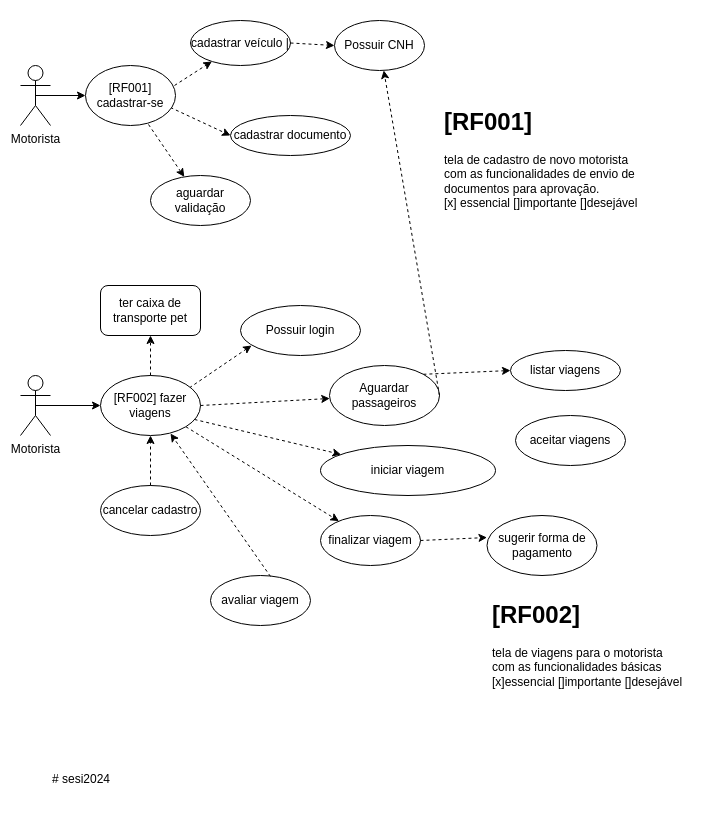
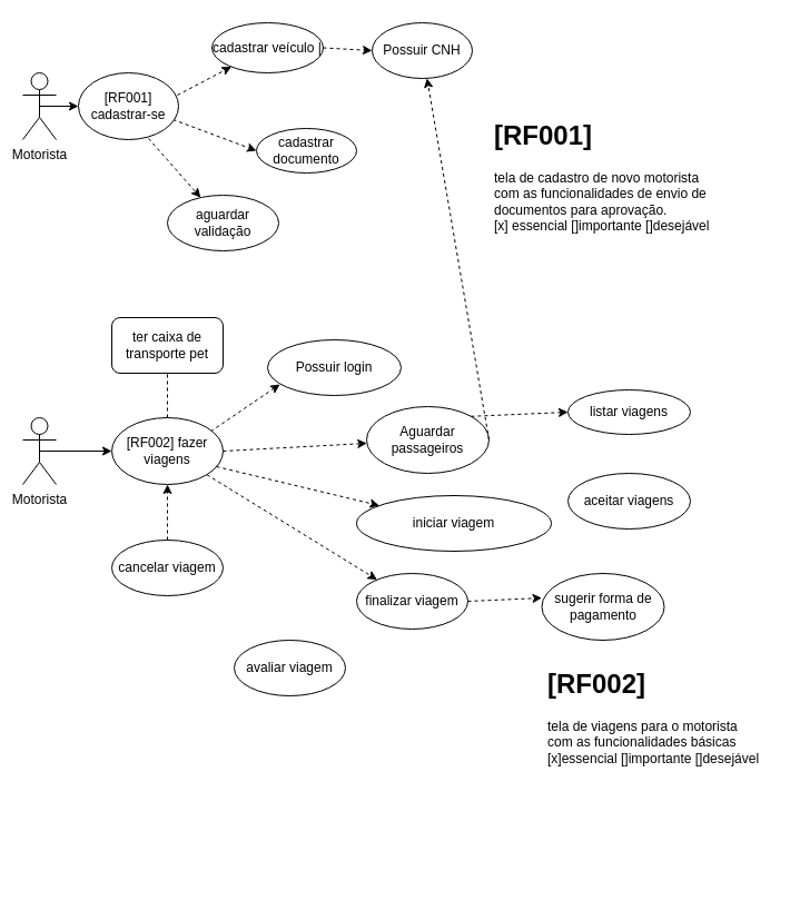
  <mxCell id="0" />
  <mxCell id="1" parent="0" />
  <mxCell id="2" value="Motorista" style="shape=umlActor;verticalLabelPosition=bottom;verticalAlign=top;html=1;outlineConnect=0;" parent="1" vertex="1"><mxGeometry x="20" y="65" width="30" height="60" as="geometry" /></mxCell>
  <mxCell id="3" value="Possuir CNH" style="ellipse;whiteSpace=wrap;html=1;" parent="1" vertex="1"><mxGeometry x="334" y="20" width="90" height="50" as="geometry" /></mxCell>
- <mxCell id="4" value="cadastrar documento" style="ellipse;whiteSpace=wrap;html=1;" parent="1" vertex="1"><mxGeometry x="230" y="115" width="120" height="40" as="geometry" /></mxCell>
+ <mxCell id="4" value="cadastrar documento" style="ellipse;whiteSpace=wrap;html=1;" parent="1" vertex="1"><mxGeometry x="230" y="115" width="90" height="40" as="geometry" /></mxCell>
  <mxCell id="5" value="cadastrar veículo |" style="ellipse;whiteSpace=wrap;html=1;" parent="1" vertex="1"><mxGeometry x="190" y="20" width="100" height="45" as="geometry" /></mxCell>
  <mxCell id="6" value="aguardar validação" style="ellipse;whiteSpace=wrap;html=1;" parent="1" vertex="1"><mxGeometry x="150" y="175" width="100" height="50" as="geometry" /></mxCell>
  <mxCell id="7" value="Motorista" style="shape=umlActor;verticalLabelPosition=bottom;verticalAlign=top;html=1;outlineConnect=0;" parent="1" vertex="1"><mxGeometry x="20" y="375" width="30" height="60" as="geometry" /></mxCell>
  <mxCell id="8" value="Possuir login" style="ellipse;whiteSpace=wrap;html=1;" parent="1" vertex="1"><mxGeometry x="240" y="305" width="120" height="50" as="geometry" /></mxCell>
  <mxCell id="9" value="&lt;p class=&quot;MsoNormal&quot;&gt;&lt;font&gt;Aguardar passageiros&lt;/font&gt;&lt;/p&gt;" style="ellipse;whiteSpace=wrap;html=1;" parent="1" vertex="1"><mxGeometry x="329" y="365" width="110" height="60" as="geometry" /></mxCell>
  <mxCell id="10" value="listar viagens" style="ellipse;whiteSpace=wrap;html=1;" parent="1" vertex="1"><mxGeometry x="510" y="350" width="110" height="40" as="geometry" /></mxCell>
- <mxCell id="11" value="aceitar viagens" style="ellipse;whiteSpace=wrap;html=1;" parent="1" vertex="1"><mxGeometry x="515" y="415" width="110" height="50" as="geometry" /></mxCell>
+ <mxCell id="11" value="aceitar viagens" style="ellipse;whiteSpace=wrap;html=1;" parent="1" vertex="1"><mxGeometry x="510" y="425" width="110" height="50" as="geometry" /></mxCell>
  <mxCell id="12" value="iniciar viagem" style="ellipse;whiteSpace=wrap;html=1;" parent="1" vertex="1"><mxGeometry x="320" y="445" width="175" height="50" as="geometry" /></mxCell>
  <mxCell id="13" value="finalizar viagem" style="ellipse;whiteSpace=wrap;html=1;" parent="1" vertex="1"><mxGeometry x="320" y="515" width="100" height="50" as="geometry" /></mxCell>
- <mxCell id="14" value="cancelar cadastro" style="ellipse;whiteSpace=wrap;html=1;" parent="1" vertex="1"><mxGeometry x="100" y="485" width="100" height="50" as="geometry" /></mxCell>
+ <mxCell id="14" value="cancelar viagem" style="ellipse;whiteSpace=wrap;html=1;" parent="1" vertex="1"><mxGeometry x="100" y="485" width="100" height="50" as="geometry" /></mxCell>
  <mxCell id="15" value="avaliar viagem" style="ellipse;whiteSpace=wrap;html=1;" parent="1" vertex="1"><mxGeometry x="210" y="575" width="100" height="50" as="geometry" /></mxCell>
  <mxCell id="16" value="" style="endArrow=classic;html=1;rounded=0;exitX=0.5;exitY=0.5;exitDx=0;exitDy=0;exitPerimeter=0;entryX=0;entryY=0.5;entryDx=0;entryDy=0;" parent="1" source="7" target="29" edge="1"><mxGeometry width="50" height="50" relative="1" as="geometry"><mxPoint x="410" y="425" as="sourcePoint" /><mxPoint x="95" y="405" as="targetPoint" /></mxGeometry></mxCell>
- <mxCell id="17" value="" style="endArrow=classic;html=1;rounded=0;entryX=0.7;entryY=0.967;entryDx=0;entryDy=0;dashed=1;exitX=0.6;exitY=0.02;exitDx=0;exitDy=0;exitPerimeter=0;entryPerimeter=0;" parent="1" source="15" target="29" edge="1"><mxGeometry width="50" height="50" relative="1" as="geometry"><mxPoint x="290" y="485" as="sourcePoint" /><mxPoint x="163.97" y="429" as="targetPoint" /></mxGeometry></mxCell>
  <mxCell id="18" value="" style="endArrow=classic;html=1;rounded=0;exitX=1;exitY=1;exitDx=0;exitDy=0;dashed=1;" parent="1" source="29" target="13" edge="1"><mxGeometry width="50" height="50" relative="1" as="geometry"><mxPoint x="188.891" y="422.678" as="sourcePoint" /><mxPoint x="310" y="540" as="targetPoint" /></mxGeometry></mxCell>
  <mxCell id="19" value="" style="endArrow=classic;html=1;rounded=0;exitX=0.94;exitY=0.733;exitDx=0;exitDy=0;dashed=1;exitPerimeter=0;" parent="1" source="29" target="12" edge="1"><mxGeometry width="50" height="50" relative="1" as="geometry"><mxPoint x="203.02" y="421" as="sourcePoint" /><mxPoint x="380" y="500" as="targetPoint" /></mxGeometry></mxCell>
  <mxCell id="20" value="" style="endArrow=classic;html=1;rounded=0;dashed=1;exitX=1;exitY=0.5;exitDx=0;exitDy=0;" parent="1" source="9" target="3" edge="1"><mxGeometry width="50" height="50" relative="1" as="geometry"><mxPoint x="400" y="405" as="sourcePoint" /><mxPoint x="390" y="470" as="targetPoint" /></mxGeometry></mxCell>
  <mxCell id="21" value="" style="endArrow=classic;html=1;rounded=0;exitX=0.5;exitY=0;exitDx=0;exitDy=0;dashed=1;" parent="1" source="14" target="29" edge="1"><mxGeometry width="50" height="50" relative="1" as="geometry"><mxPoint x="210" y="455" as="sourcePoint" /><mxPoint x="139" y="431" as="targetPoint" /></mxGeometry></mxCell>
  <mxCell id="22" value="" style="endArrow=classic;html=1;rounded=0;exitX=1;exitY=0;exitDx=0;exitDy=0;entryX=0;entryY=0.5;entryDx=0;entryDy=0;dashed=1;" parent="1" source="9" target="10" edge="1"><mxGeometry width="50" height="50" relative="1" as="geometry"><mxPoint x="630" y="475" as="sourcePoint" /><mxPoint x="630" y="530" as="targetPoint" /></mxGeometry></mxCell>
  <mxCell id="23" value="" style="endArrow=classic;html=1;rounded=0;exitX=1;exitY=0;exitDx=0;exitDy=0;entryX=0.092;entryY=0.8;entryDx=0;entryDy=0;dashed=1;entryPerimeter=0;" parent="1" target="8" edge="1"><mxGeometry width="50" height="50" relative="1" as="geometry"><mxPoint x="188.891" y="387.322" as="sourcePoint" /><mxPoint x="260" y="340" as="targetPoint" /></mxGeometry></mxCell>
  <mxCell id="24" value="" style="endArrow=classic;html=1;rounded=0;entryX=0;entryY=0.5;entryDx=0;entryDy=0;dashed=1;exitX=0.944;exitY=0.7;exitDx=0;exitDy=0;exitPerimeter=0;" parent="1" source="28" target="4" edge="1"><mxGeometry width="50" height="50" relative="1" as="geometry"><mxPoint x="164.617" y="120.786" as="sourcePoint" /><mxPoint x="290" y="210" as="targetPoint" /></mxGeometry></mxCell>
  <mxCell id="25" value="" style="endArrow=classic;html=1;rounded=0;dashed=1;exitX=0.989;exitY=0.333;exitDx=0;exitDy=0;exitPerimeter=0;" parent="1" source="28" target="5" edge="1"><mxGeometry width="50" height="50" relative="1" as="geometry"><mxPoint x="150.286" y="90.823" as="sourcePoint" /><mxPoint x="640" y="200" as="targetPoint" /></mxGeometry></mxCell>
  <mxCell id="26" value="" style="endArrow=classic;html=1;rounded=0;dashed=1;exitX=0.7;exitY=0.983;exitDx=0;exitDy=0;exitPerimeter=0;" parent="1" source="28" target="6" edge="1"><mxGeometry width="50" height="50" relative="1" as="geometry"><mxPoint x="123.03" y="133" as="sourcePoint" /><mxPoint x="178" y="134" as="targetPoint" /></mxGeometry></mxCell>
  <mxCell id="27" value="" style="endArrow=classic;html=1;rounded=0;dashed=1;exitX=1;exitY=0.5;exitDx=0;exitDy=0;entryX=0;entryY=0.5;entryDx=0;entryDy=0;" parent="1" source="5" target="3" edge="1"><mxGeometry width="50" height="50" relative="1" as="geometry"><mxPoint x="330" y="65" as="sourcePoint" /><mxPoint x="340" y="-5" as="targetPoint" /></mxGeometry></mxCell>
- <mxCell id="28" value="[RF001] cadastrar-se" style="ellipse;whiteSpace=wrap;html=1;" parent="1" vertex="1"><mxGeometry x="85" y="65" width="90" height="60" as="geometry" /></mxCell>
+ <mxCell id="28" value="[RF001] cadastrar-se" style="ellipse;whiteSpace=wrap;html=1;" parent="1" vertex="1"><mxGeometry x="70" y="65" width="90" height="60" as="geometry" /></mxCell>
  <mxCell id="29" value="[RF002] fazer viagens" style="ellipse;whiteSpace=wrap;html=1;" parent="1" vertex="1"><mxGeometry x="100" y="375" width="100" height="60" as="geometry" /></mxCell>
  <mxCell id="30" value="" style="endArrow=classic;html=1;rounded=0;exitX=0.5;exitY=0.5;exitDx=0;exitDy=0;exitPerimeter=0;entryX=0;entryY=0.5;entryDx=0;entryDy=0;" parent="1" source="2" target="28" edge="1"><mxGeometry width="50" height="50" relative="1" as="geometry"><mxPoint x="50" y="75" as="sourcePoint" /><mxPoint x="115" y="75" as="targetPoint" /></mxGeometry></mxCell>
  <mxCell id="31" value="&lt;h1&gt;[RF001]&lt;/h1&gt;&lt;div&gt;&lt;font&gt;tela de cadastro de novo motorista com as funcionalidades de envio de documentos para aprovação.&lt;/font&gt;&lt;/div&gt;&lt;div&gt;&lt;span style=&quot;background-color: initial;&quot;&gt;[x]&amp;nbsp;essencial []importante []desejável&lt;/span&gt;&lt;/div&gt;" style="text;html=1;spacing=5;spacingTop=-20;whiteSpace=wrap;overflow=hidden;rounded=0;" parent="1" vertex="1"><mxGeometry x="439" y="102" width="205" height="125" as="geometry" /></mxCell>
  <mxCell id="32" value="" style="endArrow=classic;html=1;rounded=0;exitX=1;exitY=0.5;exitDx=0;exitDy=0;dashed=1;" parent="1" source="29" target="9" edge="1"><mxGeometry width="50" height="50" relative="1" as="geometry"><mxPoint x="260" y="405" as="sourcePoint" /><mxPoint x="336" y="391" as="targetPoint" /></mxGeometry></mxCell>
  <mxCell id="33" value="&lt;h1&gt;[RF002]&lt;/h1&gt;&lt;div&gt;&lt;font&gt;tela de viagens para o motorista com as funcionalidades básicas&lt;/font&gt;&lt;br&gt;&lt;/div&gt;&lt;div&gt;&lt;font&gt;[x]essencial []importante []desejável&lt;br&gt;&lt;/font&gt;&lt;/div&gt;" style="text;html=1;spacing=5;spacingTop=-20;whiteSpace=wrap;overflow=hidden;rounded=0;" parent="1" vertex="1"><mxGeometry x="486.5" y="595" width="201" height="125" as="geometry" /></mxCell>
  <mxCell id="34" value="sugerir forma de pagamento" style="ellipse;whiteSpace=wrap;html=1;" parent="1" vertex="1"><mxGeometry x="486.5" y="515" width="110" height="60" as="geometry" /></mxCell>
  <mxCell id="35" value="" style="endArrow=classic;html=1;rounded=0;dashed=1;exitX=1;exitY=0.5;exitDx=0;exitDy=0;entryX=0;entryY=0.367;entryDx=0;entryDy=0;entryPerimeter=0;" parent="1" source="13" target="34" edge="1"><mxGeometry width="50" height="50" relative="1" as="geometry"><mxPoint x="390" y="575" as="sourcePoint" /><mxPoint x="420" y="595" as="targetPoint" /></mxGeometry></mxCell>
  <mxCell id="36" value="ter caixa de transporte pet" style="whiteSpace=wrap;html=1;rounded=1;" parent="1" vertex="1"><mxGeometry x="100" y="285" width="100" height="50" as="geometry" /></mxCell>
- <mxCell id="37" value="" style="endArrow=classic;html=1;rounded=0;exitX=0.5;exitY=0;exitDx=0;exitDy=0;dashed=1;" parent="1" source="29" target="36" edge="1"><mxGeometry width="50" height="50" relative="1" as="geometry"><mxPoint x="140" y="375" as="sourcePoint" /><mxPoint x="190" y="325" as="targetPoint" /></mxGeometry></mxCell>
- <mxCell id="38" value="# sesi2024" style="text;whiteSpace=wrap;html=1;" vertex="1" parent="1"><mxGeometry x="50" y="765" width="90" height="40" as="geometry" /></mxCell>
+ <mxCell id="37" value="" style="endArrow=none;html=1;rounded=0;exitX=0.5;exitY=0;exitDx=0;exitDy=0;dashed=1;" parent="1" source="29" target="36" edge="1"><mxGeometry width="50" height="50" relative="1" as="geometry"><mxPoint x="140" y="375" as="sourcePoint" /><mxPoint x="190" y="325" as="targetPoint" /></mxGeometry></mxCell>
